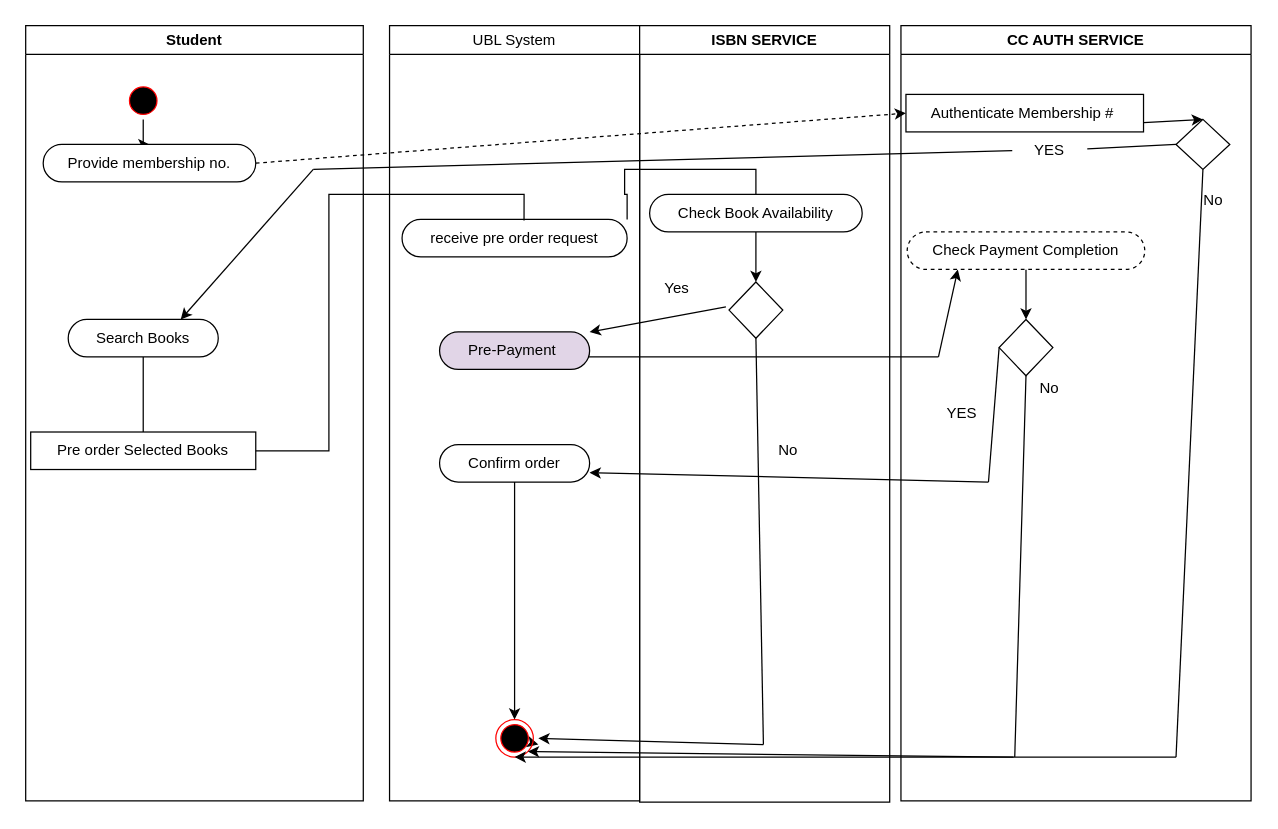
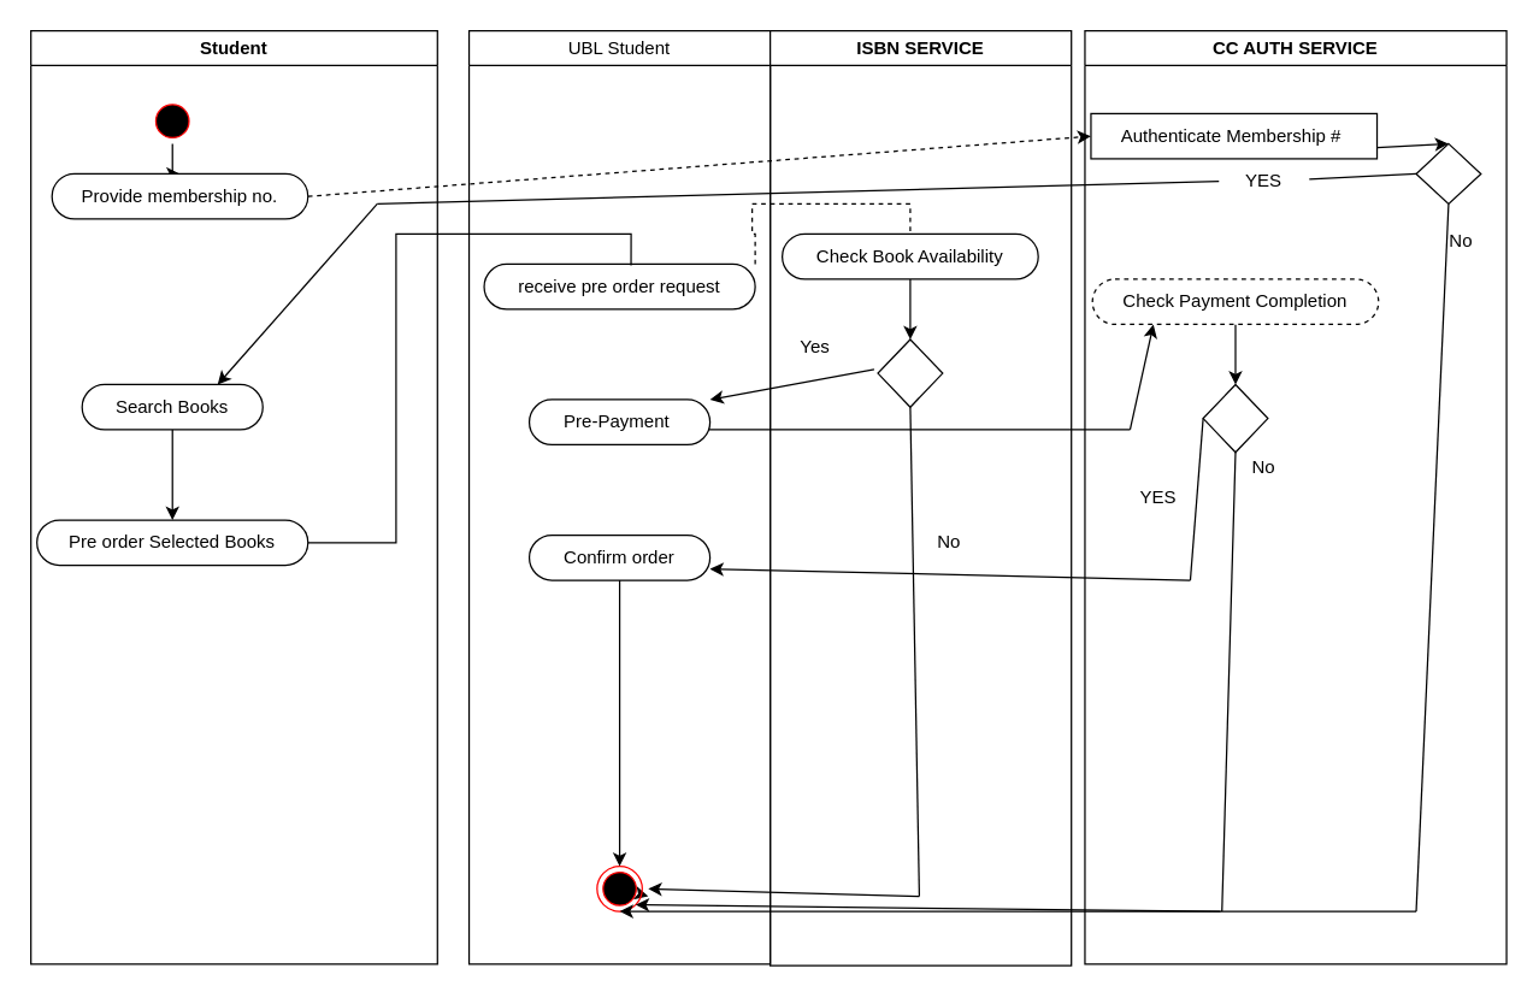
  <mxCell id="0" />
  <mxCell id="1" parent="0" />
  <mxCell id="2" value="Student" style="swimlane;whiteSpace=wrap;html=1;" vertex="1" parent="1"><mxGeometry x="20" y="20" width="270" height="620" as="geometry"><mxRectangle x="100" y="99" width="130" height="26" as="alternateBounds" /></mxGeometry></mxCell>
- <mxCell id="3" value="&lt;div&gt;Pre order Selected Books&lt;/div&gt;" style="whiteSpace=wrap;html=1;arcSize=50;align=center;verticalAlign=middle;strokeWidth=1;autosize=1;spacing=4;treeFolding=1;treeMoving=1;newEdgeStyle={&quot;edgeStyle&quot;:&quot;entityRelationEdgeStyle&quot;,&quot;startArrow&quot;:&quot;none&quot;,&quot;endArrow&quot;:&quot;none&quot;,&quot;segment&quot;:10,&quot;curved&quot;:1,&quot;sourcePerimeterSpacing&quot;:0,&quot;targetPerimeterSpacing&quot;:0};rounded=0;" vertex="1" parent="2"><mxGeometry x="4" y="325" width="180" height="30" as="geometry" /></mxCell>
+ <mxCell id="3" value="&lt;div&gt;Pre order Selected Books&lt;/div&gt;" style="whiteSpace=wrap;html=1;rounded=1;arcSize=50;align=center;verticalAlign=middle;strokeWidth=1;autosize=1;spacing=4;treeFolding=1;treeMoving=1;newEdgeStyle={&quot;edgeStyle&quot;:&quot;entityRelationEdgeStyle&quot;,&quot;startArrow&quot;:&quot;none&quot;,&quot;endArrow&quot;:&quot;none&quot;,&quot;segment&quot;:10,&quot;curved&quot;:1,&quot;sourcePerimeterSpacing&quot;:0,&quot;targetPerimeterSpacing&quot;:0};" vertex="1" parent="2"><mxGeometry x="4" y="325" width="180" height="30" as="geometry" /></mxCell>
  <mxCell id="4" style="edgeStyle=orthogonalEdgeStyle;rounded=0;orthogonalLoop=1;jettySize=auto;html=1;" edge="1" parent="2" source="5" target="8"><mxGeometry relative="1" as="geometry" /></mxCell>
  <mxCell id="5" value="" style="ellipse;html=1;shape=startState;fillColor=#000000;strokeColor=#ff0000;" vertex="1" parent="2"><mxGeometry x="79" y="45" width="30" height="30" as="geometry" /></mxCell>
  <mxCell id="6" value="&lt;div&gt;Search Books&lt;/div&gt;" style="whiteSpace=wrap;html=1;rounded=1;arcSize=50;align=center;verticalAlign=middle;strokeWidth=1;autosize=1;spacing=4;treeFolding=1;treeMoving=1;newEdgeStyle={&quot;edgeStyle&quot;:&quot;entityRelationEdgeStyle&quot;,&quot;startArrow&quot;:&quot;none&quot;,&quot;endArrow&quot;:&quot;none&quot;,&quot;segment&quot;:10,&quot;curved&quot;:1,&quot;sourcePerimeterSpacing&quot;:0,&quot;targetPerimeterSpacing&quot;:0};" vertex="1" parent="2"><mxGeometry x="34" y="235" width="120" height="30" as="geometry" /></mxCell>
- <mxCell id="7" value="" style="endArrow=none;html=1;rounded=0;exitX=0.5;exitY=1;exitDx=0;exitDy=0;entryX=0.5;entryY=0;entryDx=0;entryDy=0;" edge="1" parent="2" source="6" target="3"><mxGeometry width="50" height="50" relative="1" as="geometry"><mxPoint x="270" y="375" as="sourcePoint" /><mxPoint x="320" y="325" as="targetPoint" /></mxGeometry></mxCell>
+ <mxCell id="7" value="" style="endArrow=classic;html=1;rounded=0;exitX=0.5;exitY=1;exitDx=0;exitDy=0;entryX=0.5;entryY=0;entryDx=0;entryDy=0;" edge="1" parent="2" source="6" target="3"><mxGeometry width="50" height="50" relative="1" as="geometry"><mxPoint x="270" y="375" as="sourcePoint" /><mxPoint x="320" y="325" as="targetPoint" /></mxGeometry></mxCell>
  <mxCell id="8" value="&lt;font style=&quot;font-size: 12px;&quot;&gt;Provide membership no.&lt;/font&gt;" style="whiteSpace=wrap;html=1;rounded=1;arcSize=50;align=center;verticalAlign=middle;strokeWidth=1;autosize=1;spacing=4;treeFolding=1;treeMoving=1;newEdgeStyle={&quot;edgeStyle&quot;:&quot;entityRelationEdgeStyle&quot;,&quot;startArrow&quot;:&quot;none&quot;,&quot;endArrow&quot;:&quot;none&quot;,&quot;segment&quot;:10,&quot;curved&quot;:1,&quot;sourcePerimeterSpacing&quot;:0,&quot;targetPerimeterSpacing&quot;:0};" vertex="1" parent="2"><mxGeometry x="14" y="95" width="170" height="30" as="geometry" /></mxCell>
- <mxCell id="9" value="UBL System" style="swimlane;whiteSpace=wrap;html=1;startSize=23;fontStyle=0" vertex="1" parent="1"><mxGeometry x="311" y="20" width="200" height="620" as="geometry"><mxRectangle x="100" y="99" width="130" height="26" as="alternateBounds" /></mxGeometry></mxCell>
+ <mxCell id="9" value="UBL Student" style="swimlane;whiteSpace=wrap;html=1;startSize=23;fontStyle=0" vertex="1" parent="1"><mxGeometry x="311" y="20" width="200" height="620" as="geometry"><mxRectangle x="100" y="99" width="130" height="26" as="alternateBounds" /></mxGeometry></mxCell>
  <mxCell id="10" value="receive pre order request" style="whiteSpace=wrap;html=1;rounded=1;arcSize=50;align=center;verticalAlign=middle;strokeWidth=1;autosize=1;spacing=4;treeFolding=1;treeMoving=1;newEdgeStyle={&quot;edgeStyle&quot;:&quot;entityRelationEdgeStyle&quot;,&quot;startArrow&quot;:&quot;none&quot;,&quot;endArrow&quot;:&quot;none&quot;,&quot;segment&quot;:10,&quot;curved&quot;:1,&quot;sourcePerimeterSpacing&quot;:0,&quot;targetPerimeterSpacing&quot;:0};" vertex="1" parent="9"><mxGeometry x="10" y="155" width="180" height="30" as="geometry" /></mxCell>
  <mxCell id="11" value="Confirm order" style="whiteSpace=wrap;html=1;rounded=1;arcSize=50;align=center;verticalAlign=middle;strokeWidth=1;autosize=1;spacing=4;treeFolding=1;treeMoving=1;newEdgeStyle={&quot;edgeStyle&quot;:&quot;entityRelationEdgeStyle&quot;,&quot;startArrow&quot;:&quot;none&quot;,&quot;endArrow&quot;:&quot;none&quot;,&quot;segment&quot;:10,&quot;curved&quot;:1,&quot;sourcePerimeterSpacing&quot;:0,&quot;targetPerimeterSpacing&quot;:0};" vertex="1" parent="9"><mxGeometry x="40" y="335" width="120" height="30" as="geometry" /></mxCell>
- <mxCell id="12" value="Pre-Payment&amp;nbsp;" style="whiteSpace=wrap;html=1;rounded=1;arcSize=50;align=center;verticalAlign=middle;strokeWidth=1;autosize=1;spacing=4;treeFolding=1;treeMoving=1;newEdgeStyle={&quot;edgeStyle&quot;:&quot;entityRelationEdgeStyle&quot;,&quot;startArrow&quot;:&quot;none&quot;,&quot;endArrow&quot;:&quot;none&quot;,&quot;segment&quot;:10,&quot;curved&quot;:1,&quot;sourcePerimeterSpacing&quot;:0,&quot;targetPerimeterSpacing&quot;:0};fillColor=#e1d5e7;" vertex="1" parent="9"><mxGeometry x="40" y="245" width="120" height="30" as="geometry" /></mxCell>
+ <mxCell id="12" value="Pre-Payment&amp;nbsp;" style="whiteSpace=wrap;html=1;rounded=1;arcSize=50;align=center;verticalAlign=middle;strokeWidth=1;autosize=1;spacing=4;treeFolding=1;treeMoving=1;newEdgeStyle={&quot;edgeStyle&quot;:&quot;entityRelationEdgeStyle&quot;,&quot;startArrow&quot;:&quot;none&quot;,&quot;endArrow&quot;:&quot;none&quot;,&quot;segment&quot;:10,&quot;curved&quot;:1,&quot;sourcePerimeterSpacing&quot;:0,&quot;targetPerimeterSpacing&quot;:0};" vertex="1" parent="9"><mxGeometry x="40" y="245" width="120" height="30" as="geometry" /></mxCell>
  <mxCell id="13" value="" style="endArrow=none;html=1;rounded=0;" edge="1" parent="9"><mxGeometry width="50" height="50" relative="1" as="geometry"><mxPoint x="159" y="265" as="sourcePoint" /><mxPoint x="439" y="265" as="targetPoint" /></mxGeometry></mxCell>
  <mxCell id="14" value="ISBN SERVICE" style="swimlane;whiteSpace=wrap;html=1;" vertex="1" parent="1"><mxGeometry x="511" y="20" width="200" height="621" as="geometry"><mxRectangle x="100" y="99" width="130" height="26" as="alternateBounds" /></mxGeometry></mxCell>
  <mxCell id="15" value="Check Book Availability" style="whiteSpace=wrap;html=1;rounded=1;arcSize=50;align=center;verticalAlign=middle;strokeWidth=1;autosize=1;spacing=4;treeFolding=1;treeMoving=1;newEdgeStyle={&quot;edgeStyle&quot;:&quot;entityRelationEdgeStyle&quot;,&quot;startArrow&quot;:&quot;none&quot;,&quot;endArrow&quot;:&quot;none&quot;,&quot;segment&quot;:10,&quot;curved&quot;:1,&quot;sourcePerimeterSpacing&quot;:0,&quot;targetPerimeterSpacing&quot;:0};" vertex="1" parent="14"><mxGeometry x="8" y="135" width="170" height="30" as="geometry" /></mxCell>
  <mxCell id="16" value="" style="rhombus;whiteSpace=wrap;html=1;" vertex="1" parent="14"><mxGeometry x="71.5" y="205" width="43" height="45" as="geometry" /></mxCell>
  <mxCell id="17" value="" style="endArrow=none;html=1;rounded=0;entryX=0.5;entryY=1;entryDx=0;entryDy=0;" edge="1" parent="14" target="16"><mxGeometry width="50" height="50" relative="1" as="geometry"><mxPoint x="99" y="575" as="sourcePoint" /><mxPoint x="89" y="285" as="targetPoint" /></mxGeometry></mxCell>
  <mxCell id="18" value="" style="endArrow=classic;html=1;rounded=0;exitX=0.5;exitY=1;exitDx=0;exitDy=0;entryX=0.5;entryY=0;entryDx=0;entryDy=0;" edge="1" parent="14" source="15" target="16"><mxGeometry width="50" height="50" relative="1" as="geometry"><mxPoint x="19" y="265" as="sourcePoint" /><mxPoint x="69" y="215" as="targetPoint" /></mxGeometry></mxCell>
  <mxCell id="19" value="No" style="text;html=1;align=center;verticalAlign=middle;whiteSpace=wrap;rounded=0;" vertex="1" parent="14"><mxGeometry x="89" y="325" width="60" height="30" as="geometry" /></mxCell>
  <mxCell id="20" value="" style="endArrow=classic;html=1;rounded=0;entryX=1;entryY=0;entryDx=0;entryDy=0;" edge="1" parent="14" target="12"><mxGeometry width="50" height="50" relative="1" as="geometry"><mxPoint x="69" y="225" as="sourcePoint" /><mxPoint x="119" y="175" as="targetPoint" /></mxGeometry></mxCell>
  <mxCell id="21" value="Yes" style="text;html=1;align=center;verticalAlign=middle;whiteSpace=wrap;rounded=0;" vertex="1" parent="14"><mxGeometry y="195" width="60" height="30" as="geometry" /></mxCell>
  <mxCell id="22" value="CC AUTH SERVICE" style="swimlane;whiteSpace=wrap;html=1;" vertex="1" parent="1"><mxGeometry x="720" y="20" width="280" height="620" as="geometry" /></mxCell>
  <mxCell id="23" value="" style="rhombus;whiteSpace=wrap;html=1;" vertex="1" parent="22"><mxGeometry x="78.5" y="235" width="43" height="45" as="geometry" /></mxCell>
  <mxCell id="24" value="" style="endArrow=classic;html=1;rounded=0;entryX=0.5;entryY=0;entryDx=0;entryDy=0;" edge="1" parent="22" source="29" target="23"><mxGeometry width="50" height="50" relative="1" as="geometry"><mxPoint x="99" y="165" as="sourcePoint" /><mxPoint x="149" y="115" as="targetPoint" /></mxGeometry></mxCell>
  <mxCell id="25" value="No" style="text;html=1;align=center;verticalAlign=middle;whiteSpace=wrap;rounded=0;" vertex="1" parent="22"><mxGeometry x="89" y="275" width="60" height="30" as="geometry" /></mxCell>
  <mxCell id="26" value="YES" style="text;html=1;align=center;verticalAlign=middle;whiteSpace=wrap;rounded=0;" vertex="1" parent="22"><mxGeometry x="18.5" y="295" width="60" height="30" as="geometry" /></mxCell>
  <mxCell id="27" value="Authenticate Membership #&amp;nbsp;" style="whiteSpace=wrap;html=1;arcSize=50;align=center;verticalAlign=middle;strokeWidth=1;autosize=1;spacing=4;treeFolding=1;treeMoving=1;newEdgeStyle={&quot;edgeStyle&quot;:&quot;entityRelationEdgeStyle&quot;,&quot;startArrow&quot;:&quot;none&quot;,&quot;endArrow&quot;:&quot;none&quot;,&quot;segment&quot;:10,&quot;curved&quot;:1,&quot;sourcePerimeterSpacing&quot;:0,&quot;targetPerimeterSpacing&quot;:0};rounded=0;" vertex="1" parent="22"><mxGeometry x="4" y="55" width="190" height="30" as="geometry" /></mxCell>
  <mxCell id="28" value="" style="rhombus;whiteSpace=wrap;html=1;" vertex="1" parent="22"><mxGeometry x="220" y="75" width="43" height="40" as="geometry" /></mxCell>
  <mxCell id="29" value="Check Payment Completion" style="whiteSpace=wrap;html=1;rounded=1;arcSize=50;align=center;verticalAlign=middle;strokeWidth=1;autosize=1;spacing=4;treeFolding=1;treeMoving=1;newEdgeStyle={&quot;edgeStyle&quot;:&quot;entityRelationEdgeStyle&quot;,&quot;startArrow&quot;:&quot;none&quot;,&quot;endArrow&quot;:&quot;none&quot;,&quot;segment&quot;:10,&quot;curved&quot;:1,&quot;sourcePerimeterSpacing&quot;:0,&quot;targetPerimeterSpacing&quot;:0};dashed=1;" vertex="1" parent="22"><mxGeometry x="5" y="165" width="190" height="30" as="geometry" /></mxCell>
  <mxCell id="30" value="" style="endArrow=classic;html=1;rounded=0;exitX=1;exitY=0.75;exitDx=0;exitDy=0;entryX=0.5;entryY=0;entryDx=0;entryDy=0;" edge="1" parent="22" source="27" target="28"><mxGeometry width="50" height="50" relative="1" as="geometry"><mxPoint x="-180" y="415" as="sourcePoint" /><mxPoint x="-130" y="365" as="targetPoint" /></mxGeometry></mxCell>
  <mxCell id="31" value="No" style="text;html=1;align=center;verticalAlign=middle;whiteSpace=wrap;rounded=0;" vertex="1" parent="22"><mxGeometry x="220" y="125" width="60" height="30" as="geometry" /></mxCell>
  <mxCell id="32" value="YES" style="text;html=1;align=center;verticalAlign=middle;whiteSpace=wrap;rounded=0;" vertex="1" parent="22"><mxGeometry x="89" y="85" width="60" height="30" as="geometry" /></mxCell>
  <mxCell id="33" value="" style="endArrow=none;html=1;rounded=0;entryX=0;entryY=0.5;entryDx=0;entryDy=0;" edge="1" parent="22" source="32" target="28"><mxGeometry width="50" height="50" relative="1" as="geometry"><mxPoint x="-470" y="115" as="sourcePoint" /><mxPoint x="-130" y="365" as="targetPoint" /></mxGeometry></mxCell>
  <mxCell id="34" value="" style="endArrow=classic;html=1;rounded=0;" edge="1" parent="1" source="36"><mxGeometry width="50" height="50" relative="1" as="geometry"><mxPoint x="610" y="595" as="sourcePoint" /><mxPoint x="430" y="595" as="targetPoint" /></mxGeometry></mxCell>
  <mxCell id="35" value="" style="endArrow=classic;html=1;rounded=0;" edge="1" parent="1"><mxGeometry width="50" height="50" relative="1" as="geometry"><mxPoint x="610" y="595" as="sourcePoint" /><mxPoint x="430" y="590" as="targetPoint" /></mxGeometry></mxCell>
  <mxCell id="36" value="" style="ellipse;html=1;shape=endState;fillColor=#000000;strokeColor=#ff0000;" vertex="1" parent="1"><mxGeometry x="396" y="575" width="30" height="30" as="geometry" /></mxCell>
  <mxCell id="37" value="" style="endArrow=classic;html=1;rounded=0;entryX=0.213;entryY=1.001;entryDx=0;entryDy=0;entryPerimeter=0;" edge="1" parent="1" target="29"><mxGeometry width="50" height="50" relative="1" as="geometry"><mxPoint x="750" y="285" as="sourcePoint" /><mxPoint x="670" y="295" as="targetPoint" /></mxGeometry></mxCell>
  <mxCell id="38" value="" style="endArrow=none;html=1;rounded=0;entryX=0.5;entryY=1;entryDx=0;entryDy=0;" edge="1" parent="1" target="23"><mxGeometry width="50" height="50" relative="1" as="geometry"><mxPoint x="811" y="605" as="sourcePoint" /><mxPoint x="670" y="295" as="targetPoint" /></mxGeometry></mxCell>
  <mxCell id="39" value="" style="endArrow=classic;html=1;rounded=0;entryX=1;entryY=1;entryDx=0;entryDy=0;" edge="1" parent="1" target="36"><mxGeometry width="50" height="50" relative="1" as="geometry"><mxPoint x="810" y="605" as="sourcePoint" /><mxPoint x="670" y="295" as="targetPoint" /></mxGeometry></mxCell>
  <mxCell id="40" value="" style="endArrow=none;html=1;rounded=0;entryX=0;entryY=0.5;entryDx=0;entryDy=0;" edge="1" parent="1" target="23"><mxGeometry width="50" height="50" relative="1" as="geometry"><mxPoint x="790" y="385" as="sourcePoint" /><mxPoint x="630" y="295" as="targetPoint" /></mxGeometry></mxCell>
  <mxCell id="41" value="" style="endArrow=classic;html=1;rounded=0;entryX=1;entryY=0.75;entryDx=0;entryDy=0;" edge="1" parent="1" target="11"><mxGeometry width="50" height="50" relative="1" as="geometry"><mxPoint x="790" y="385" as="sourcePoint" /><mxPoint x="630" y="295" as="targetPoint" /></mxGeometry></mxCell>
  <mxCell id="42" value="" style="endArrow=classic;html=1;rounded=0;exitX=0.5;exitY=1;exitDx=0;exitDy=0;entryX=0.5;entryY=0;entryDx=0;entryDy=0;" edge="1" parent="1" source="11" target="36"><mxGeometry width="50" height="50" relative="1" as="geometry"><mxPoint x="580" y="345" as="sourcePoint" /><mxPoint x="630" y="295" as="targetPoint" /></mxGeometry></mxCell>
  <mxCell id="43" style="edgeStyle=orthogonalEdgeStyle;rounded=0;orthogonalLoop=1;jettySize=auto;html=1;startArrow=none;endArrow=none;segment=10;sourcePerimeterSpacing=0;targetPerimeterSpacing=0;exitX=1;exitY=0.5;exitDx=0;exitDy=0;entryX=0.542;entryY=0.026;entryDx=0;entryDy=0;entryPerimeter=0;strokeColor=default;" edge="1" parent="1" source="3" target="10"><mxGeometry relative="1" as="geometry" /></mxCell>
- <mxCell id="44" style="edgeStyle=orthogonalEdgeStyle;rounded=0;orthogonalLoop=1;jettySize=auto;html=1;startArrow=none;endArrow=none;segment=10;sourcePerimeterSpacing=0;targetPerimeterSpacing=0;exitX=1;exitY=0;exitDx=0;exitDy=0;entryX=0.5;entryY=0;entryDx=0;entryDy=0;" edge="1" parent="1" source="10" target="15"><mxGeometry relative="1" as="geometry" /></mxCell>
+ <mxCell id="44" style="edgeStyle=orthogonalEdgeStyle;rounded=0;orthogonalLoop=1;jettySize=auto;html=1;startArrow=none;endArrow=none;segment=10;sourcePerimeterSpacing=0;targetPerimeterSpacing=0;exitX=1;exitY=0;exitDx=0;exitDy=0;entryX=0.5;entryY=0;entryDx=0;entryDy=0;dashed=1;" edge="1" parent="1" source="10" target="15"><mxGeometry relative="1" as="geometry" /></mxCell>
  <mxCell id="45" value="" style="endArrow=classic;html=1;rounded=0;exitX=1;exitY=0.5;exitDx=0;exitDy=0;entryX=0;entryY=0.5;entryDx=0;entryDy=0;dashed=1;" edge="1" parent="1" source="8" target="27"><mxGeometry width="50" height="50" relative="1" as="geometry"><mxPoint x="530" y="335" as="sourcePoint" /><mxPoint x="580" y="285" as="targetPoint" /></mxGeometry></mxCell>
  <mxCell id="46" value="" style="endArrow=classic;html=1;rounded=0;entryX=0.75;entryY=0;entryDx=0;entryDy=0;" edge="1" parent="1" target="6"><mxGeometry width="50" height="50" relative="1" as="geometry"><mxPoint x="250" y="135" as="sourcePoint" /><mxPoint x="590" y="385" as="targetPoint" /></mxGeometry></mxCell>
  <mxCell id="47" value="" style="endArrow=none;html=1;rounded=0;entryX=0.5;entryY=1;entryDx=0;entryDy=0;" edge="1" parent="1" target="28"><mxGeometry width="50" height="50" relative="1" as="geometry"><mxPoint x="940" y="605" as="sourcePoint" /><mxPoint x="590" y="385" as="targetPoint" /></mxGeometry></mxCell>
  <mxCell id="48" value="" style="endArrow=classic;html=1;rounded=0;entryX=0.5;entryY=1;entryDx=0;entryDy=0;" edge="1" parent="1" target="36"><mxGeometry width="50" height="50" relative="1" as="geometry"><mxPoint x="940" y="605" as="sourcePoint" /><mxPoint x="590" y="385" as="targetPoint" /></mxGeometry></mxCell>
  <mxCell id="49" value="" style="endArrow=none;html=1;rounded=0;entryX=0;entryY=0.5;entryDx=0;entryDy=0;" edge="1" parent="1" target="32"><mxGeometry width="50" height="50" relative="1" as="geometry"><mxPoint x="250" y="135" as="sourcePoint" /><mxPoint x="940" y="115" as="targetPoint" /></mxGeometry></mxCell>
